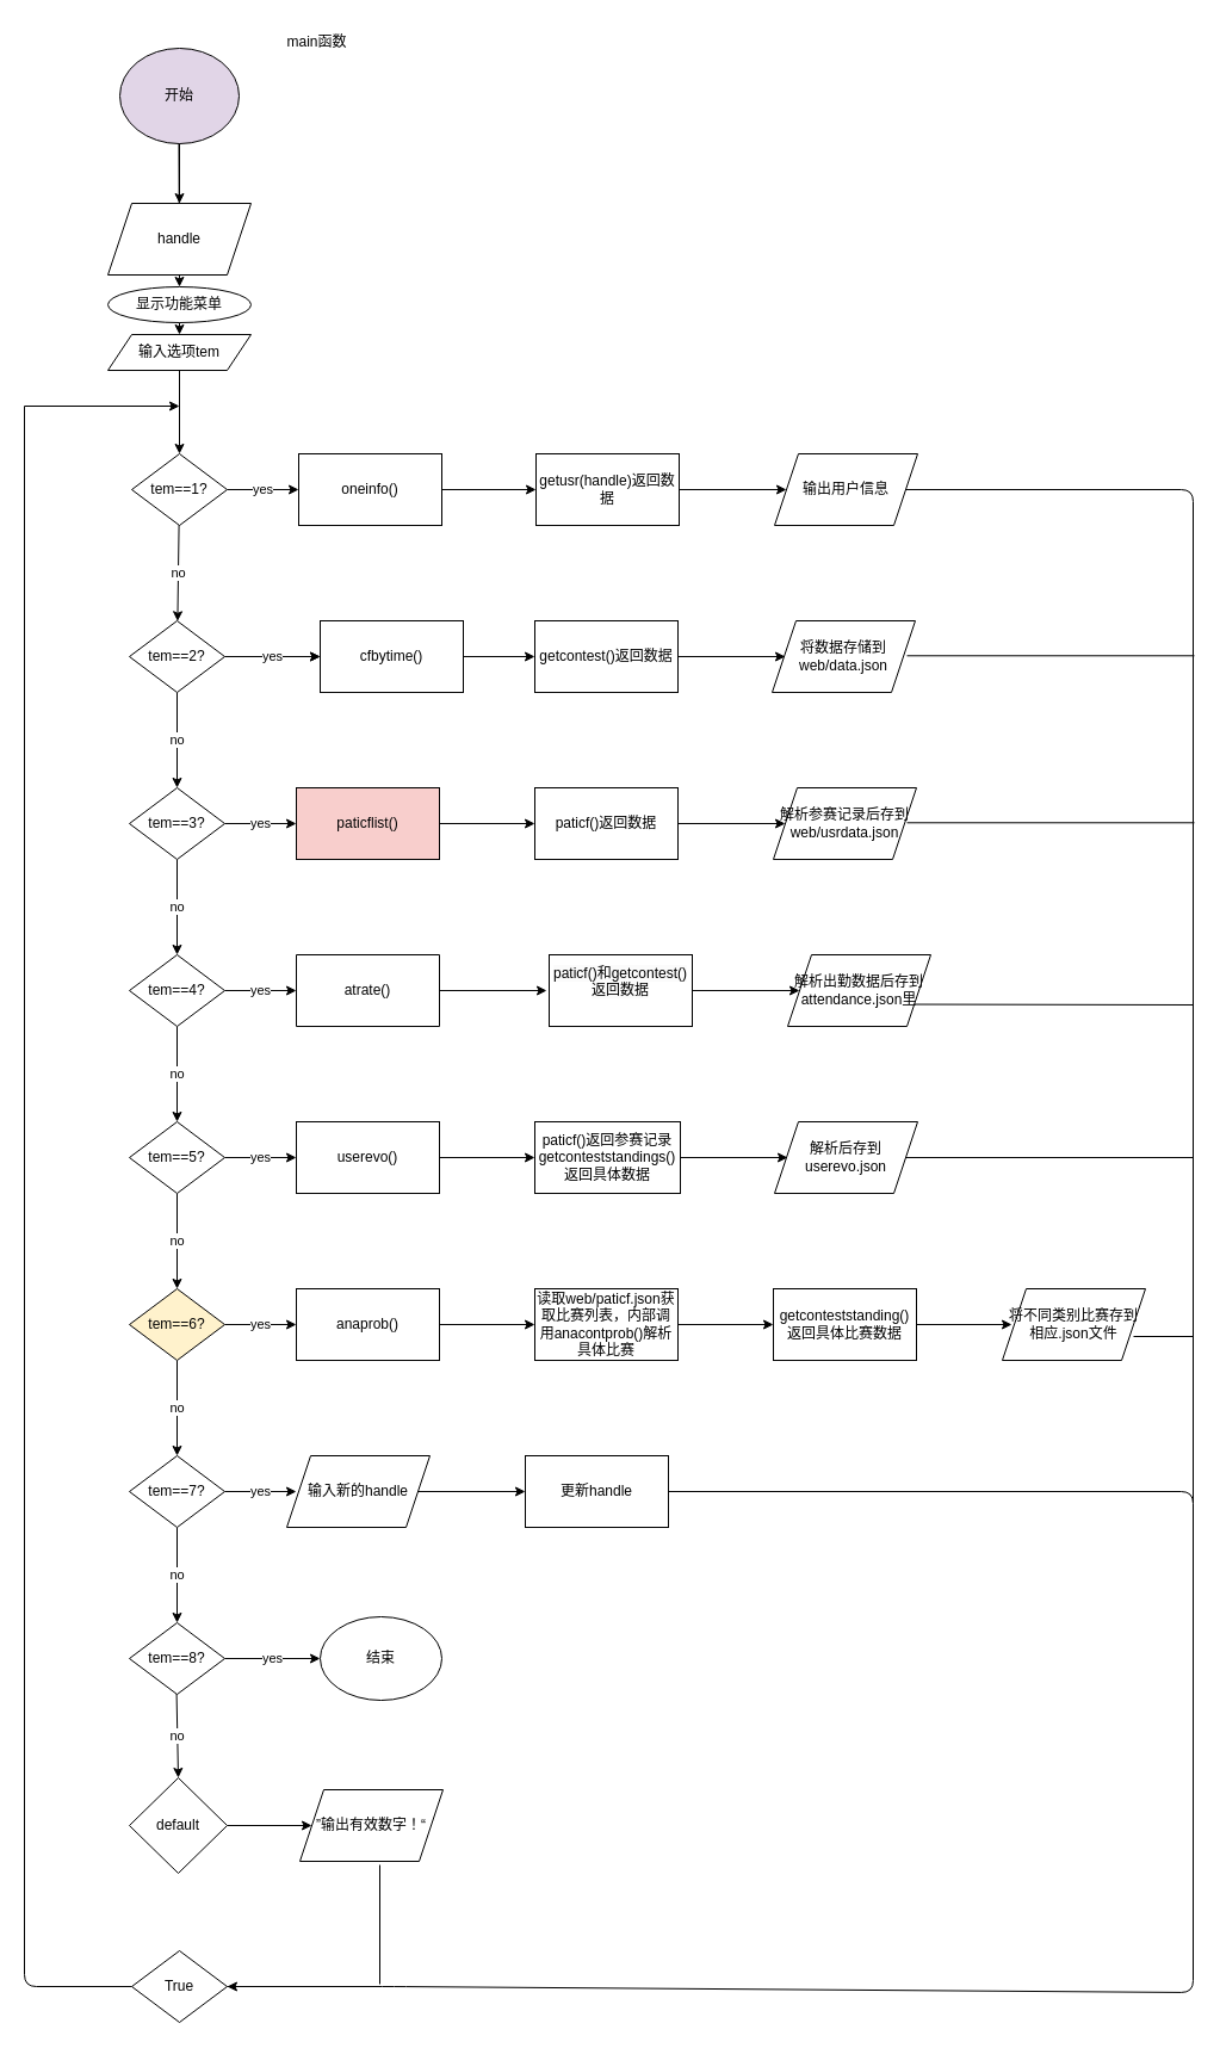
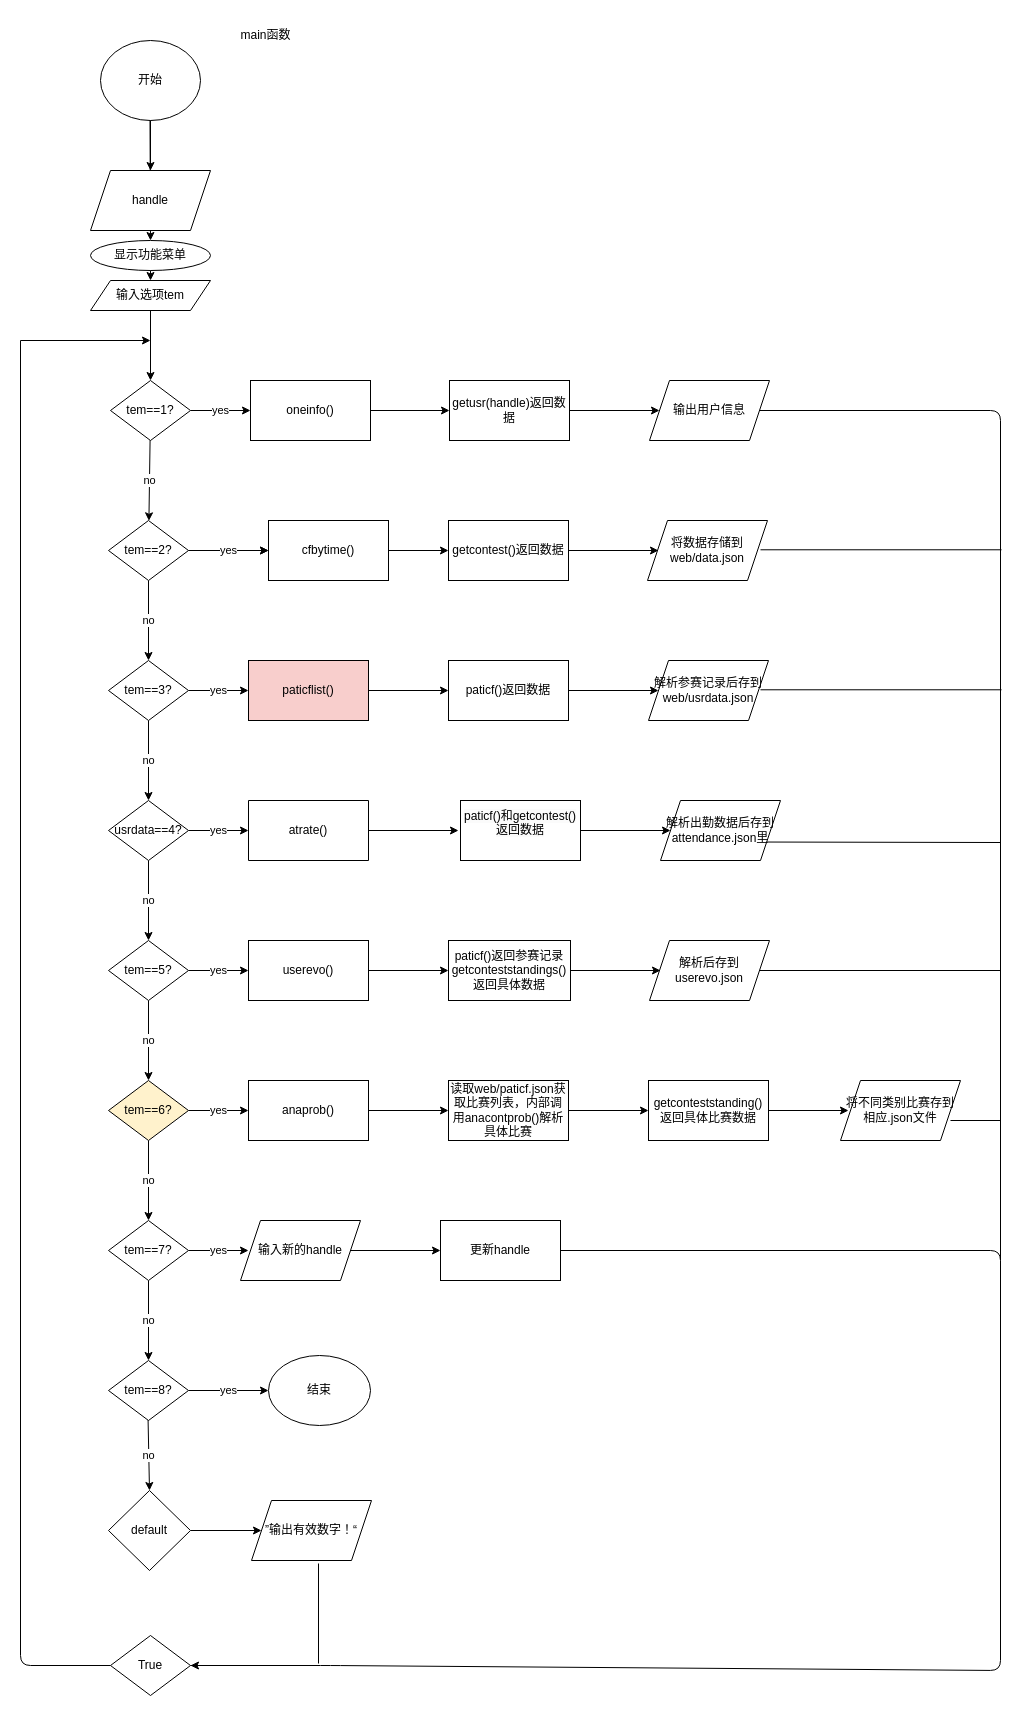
  <mxCell id="0" />
  <mxCell id="1" parent="0" />
- <mxCell id="2" value="开始" style="ellipse;whiteSpace=wrap;html=1;fillColor=#e1d5e7;" parent="1" vertex="1"><mxGeometry x="100" y="40" width="100" height="80" as="geometry" /></mxCell>
+ <mxCell id="2" value="开始" style="ellipse;whiteSpace=wrap;html=1;" parent="1" vertex="1"><mxGeometry x="100" y="40" width="100" height="80" as="geometry" /></mxCell>
  <mxCell id="3" value="" style="edgeStyle=none;orthogonalLoop=1;jettySize=auto;html=1;exitX=0.5;exitY=1;exitDx=0;exitDy=0;" parent="1" source="2" edge="1"><mxGeometry width="80" relative="1" as="geometry"><mxPoint x="170" y="130" as="sourcePoint" /><mxPoint x="150" y="170" as="targetPoint" /><Array as="points" /></mxGeometry></mxCell>
  <mxCell id="4" value="" style="edgeStyle=none;html=1;" parent="1" target="36" edge="1"><mxGeometry relative="1" as="geometry"><mxPoint x="149.5" y="120" as="sourcePoint" /><mxPoint x="150" y="240" as="targetPoint" /></mxGeometry></mxCell>
  <mxCell id="5" value="handle" style="shape=parallelogram;perimeter=parallelogramPerimeter;whiteSpace=wrap;html=1;fixedSize=1;" parent="1" vertex="1"><mxGeometry x="90" y="170" width="120" height="60" as="geometry" /></mxCell>
  <mxCell id="6" value="" style="edgeStyle=none;html=1;" parent="1" source="7" target="10" edge="1"><mxGeometry relative="1" as="geometry" /></mxCell>
  <mxCell id="7" value="输入选项tem" style="shape=parallelogram;perimeter=parallelogramPerimeter;whiteSpace=wrap;html=1;fixedSize=1;" parent="1" vertex="1"><mxGeometry x="90" y="280" width="120" height="30" as="geometry" /></mxCell>
  <mxCell id="8" value="no" style="edgeStyle=none;html=1;" parent="1" source="10" target="14" edge="1"><mxGeometry relative="1" as="geometry" /></mxCell>
  <mxCell id="9" value="yes" style="edgeStyle=none;html=1;" parent="1" source="10" target="40" edge="1"><mxGeometry relative="1" as="geometry" /></mxCell>
  <mxCell id="10" value="tem==1?" style="rhombus;whiteSpace=wrap;html=1;" parent="1" vertex="1"><mxGeometry x="110" y="380" width="80" height="60" as="geometry" /></mxCell>
  <mxCell id="11" value="no" style="edgeStyle=none;html=1;" parent="1" source="14" target="17" edge="1"><mxGeometry relative="1" as="geometry" /></mxCell>
  <mxCell id="12" value="" style="edgeStyle=none;html=1;" parent="1" source="14" target="45" edge="1"><mxGeometry relative="1" as="geometry" /></mxCell>
  <mxCell id="13" value="yes" style="edgeStyle=none;html=1;" parent="1" source="14" target="45" edge="1"><mxGeometry relative="1" as="geometry" /></mxCell>
  <mxCell id="14" value="tem==2?" style="rhombus;whiteSpace=wrap;html=1;" parent="1" vertex="1"><mxGeometry x="108" y="520" width="80" height="60" as="geometry" /></mxCell>
  <mxCell id="15" value="no" style="edgeStyle=none;html=1;" parent="1" source="17" target="20" edge="1"><mxGeometry relative="1" as="geometry" /></mxCell>
  <mxCell id="16" value="yes" style="edgeStyle=none;html=1;" parent="1" source="17" target="50" edge="1"><mxGeometry relative="1" as="geometry" /></mxCell>
  <mxCell id="17" value="&lt;span style=&quot;color: rgb(0, 0, 0);&quot;&gt;tem==3?&lt;/span&gt;" style="rhombus;whiteSpace=wrap;html=1;" parent="1" vertex="1"><mxGeometry x="108" y="660" width="80" height="60" as="geometry" /></mxCell>
  <mxCell id="18" value="no" style="edgeStyle=none;html=1;" parent="1" source="20" target="23" edge="1"><mxGeometry relative="1" as="geometry" /></mxCell>
  <mxCell id="19" value="yes" style="edgeStyle=none;html=1;" parent="1" source="20" target="55" edge="1"><mxGeometry relative="1" as="geometry" /></mxCell>
- <mxCell id="20" value="&lt;span style=&quot;color: rgb(0, 0, 0);&quot;&gt;tem==4?&lt;/span&gt;" style="rhombus;whiteSpace=wrap;html=1;" parent="1" vertex="1"><mxGeometry x="108" y="800" width="80" height="60" as="geometry" /></mxCell>
+ <mxCell id="20" value="&lt;span style=&quot;color: rgb(0, 0, 0);&quot;&gt;usrdata==4?&lt;/span&gt;" style="rhombus;whiteSpace=wrap;html=1;" parent="1" vertex="1"><mxGeometry x="108" y="800" width="80" height="60" as="geometry" /></mxCell>
  <mxCell id="21" value="no" style="edgeStyle=none;html=1;" parent="1" source="23" target="26" edge="1"><mxGeometry relative="1" as="geometry" /></mxCell>
  <mxCell id="22" value="yes" style="edgeStyle=none;html=1;" parent="1" source="23" target="60" edge="1"><mxGeometry relative="1" as="geometry" /></mxCell>
  <mxCell id="23" value="&lt;span style=&quot;color: rgb(0, 0, 0);&quot;&gt;tem==5?&lt;/span&gt;" style="rhombus;whiteSpace=wrap;html=1;" parent="1" vertex="1"><mxGeometry x="108" y="940" width="80" height="60" as="geometry" /></mxCell>
  <mxCell id="24" value="no" style="edgeStyle=none;html=1;" parent="1" source="26" target="29" edge="1"><mxGeometry relative="1" as="geometry" /></mxCell>
  <mxCell id="25" value="yes" style="edgeStyle=none;html=1;" parent="1" source="26" target="64" edge="1"><mxGeometry relative="1" as="geometry" /></mxCell>
  <mxCell id="26" value="&lt;span style=&quot;color: rgb(0, 0, 0);&quot;&gt;tem==6?&lt;/span&gt;" style="rhombus;whiteSpace=wrap;html=1;fillColor=#fff2cc;" parent="1" vertex="1"><mxGeometry x="108" y="1080" width="80" height="60" as="geometry" /></mxCell>
  <mxCell id="27" value="no" style="edgeStyle=none;html=1;" parent="1" source="29" target="32" edge="1"><mxGeometry relative="1" as="geometry" /></mxCell>
  <mxCell id="28" value="yes" style="edgeStyle=none;html=1;" parent="1" source="29" edge="1"><mxGeometry relative="1" as="geometry"><mxPoint x="248" y="1250" as="targetPoint" /></mxGeometry></mxCell>
  <mxCell id="29" value="&lt;span style=&quot;color: rgb(0, 0, 0);&quot;&gt;tem==7?&lt;/span&gt;" style="rhombus;whiteSpace=wrap;html=1;" parent="1" vertex="1"><mxGeometry x="108" y="1220" width="80" height="60" as="geometry" /></mxCell>
  <mxCell id="30" value="no" style="edgeStyle=none;html=1;" parent="1" edge="1"><mxGeometry relative="1" as="geometry"><mxPoint x="147.591" y="1419.557" as="sourcePoint" /><mxPoint x="149" y="1490" as="targetPoint" /></mxGeometry></mxCell>
  <mxCell id="31" value="yes" style="edgeStyle=none;html=1;" parent="1" source="32" target="38" edge="1"><mxGeometry relative="1" as="geometry" /></mxCell>
  <mxCell id="32" value="&lt;span style=&quot;color: rgb(0, 0, 0);&quot;&gt;tem==8?&lt;/span&gt;" style="rhombus;whiteSpace=wrap;html=1;" parent="1" vertex="1"><mxGeometry x="108" y="1360" width="80" height="60" as="geometry" /></mxCell>
  <mxCell id="33" value="&lt;span style=&quot;color: rgb(0, 0, 0);&quot;&gt;True&lt;/span&gt;" style="rhombus;whiteSpace=wrap;html=1;" parent="1" vertex="1"><mxGeometry x="110" y="1635" width="80" height="60" as="geometry" /></mxCell>
  <mxCell id="34" value="" style="endArrow=none;html=1;entryX=0;entryY=0.5;entryDx=0;entryDy=0;" parent="1" target="33" edge="1"><mxGeometry width="50" height="50" relative="1" as="geometry"><mxPoint x="20" y="340" as="sourcePoint" /><mxPoint x="30" y="1390" as="targetPoint" /><Array as="points"><mxPoint x="20" y="1665" /></Array></mxGeometry></mxCell>
  <mxCell id="35" value="" style="endArrow=classic;html=1;" parent="1" edge="1"><mxGeometry width="50" height="50" relative="1" as="geometry"><mxPoint x="20" y="340" as="sourcePoint" /><mxPoint x="150" y="340" as="targetPoint" /></mxGeometry></mxCell>
  <mxCell id="36" value="显示功能菜单" style="ellipse;whiteSpace=wrap;html=1;" parent="1" vertex="1"><mxGeometry x="90" y="240" width="120" height="30" as="geometry" /></mxCell>
  <mxCell id="37" value="" style="endArrow=classic;html=1;exitX=0.5;exitY=1;exitDx=0;exitDy=0;entryX=0.5;entryY=0;entryDx=0;entryDy=0;" parent="1" source="36" target="7" edge="1"><mxGeometry width="50" height="50" relative="1" as="geometry"><mxPoint x="390" y="320" as="sourcePoint" /><mxPoint x="440" y="270" as="targetPoint" /></mxGeometry></mxCell>
  <mxCell id="38" value="结束" style="ellipse;whiteSpace=wrap;html=1;" parent="1" vertex="1"><mxGeometry x="268" y="1355" width="102" height="70" as="geometry" /></mxCell>
  <mxCell id="39" value="" style="edgeStyle=none;html=1;" parent="1" source="40" target="42" edge="1"><mxGeometry relative="1" as="geometry" /></mxCell>
  <mxCell id="40" value="oneinfo()" style="whiteSpace=wrap;html=1;" parent="1" vertex="1"><mxGeometry x="250" y="380" width="120" height="60" as="geometry" /></mxCell>
  <mxCell id="41" value="" style="edgeStyle=none;html=1;" parent="1" source="42" target="43" edge="1"><mxGeometry relative="1" as="geometry" /></mxCell>
  <mxCell id="42" value="getusr(handle)返回数据" style="whiteSpace=wrap;html=1;" parent="1" vertex="1"><mxGeometry x="449" y="380" width="120" height="60" as="geometry" /></mxCell>
  <mxCell id="43" value="输出用户信息" style="shape=parallelogram;perimeter=parallelogramPerimeter;whiteSpace=wrap;html=1;fixedSize=1;" parent="1" vertex="1"><mxGeometry x="649" y="380" width="120" height="60" as="geometry" /></mxCell>
  <mxCell id="44" value="" style="edgeStyle=none;html=1;" parent="1" source="45" target="47" edge="1"><mxGeometry relative="1" as="geometry" /></mxCell>
  <mxCell id="45" value="cfbytime()" style="whiteSpace=wrap;html=1;" parent="1" vertex="1"><mxGeometry x="268" y="520" width="120" height="60" as="geometry" /></mxCell>
  <mxCell id="46" value="" style="edgeStyle=none;html=1;" parent="1" source="47" edge="1"><mxGeometry relative="1" as="geometry"><mxPoint x="658" y="550" as="targetPoint" /></mxGeometry></mxCell>
  <mxCell id="47" value="getcontest()返回数据" style="whiteSpace=wrap;html=1;" parent="1" vertex="1"><mxGeometry x="448" y="520" width="120" height="60" as="geometry" /></mxCell>
  <mxCell id="48" value="将数据存储到web/data.json" style="shape=parallelogram;perimeter=parallelogramPerimeter;whiteSpace=wrap;html=1;fixedSize=1;" parent="1" vertex="1"><mxGeometry x="647" y="520" width="120" height="60" as="geometry" /></mxCell>
  <mxCell id="49" value="" style="edgeStyle=none;html=1;" parent="1" source="50" target="52" edge="1"><mxGeometry relative="1" as="geometry" /></mxCell>
  <mxCell id="50" value="paticflist()" style="whiteSpace=wrap;html=1;fillColor=#f8cecc;" parent="1" vertex="1"><mxGeometry x="248" y="660" width="120" height="60" as="geometry" /></mxCell>
  <mxCell id="51" value="" style="edgeStyle=none;html=1;" parent="1" source="52" target="53" edge="1"><mxGeometry relative="1" as="geometry" /></mxCell>
  <mxCell id="52" value="paticf()返回数据" style="whiteSpace=wrap;html=1;" parent="1" vertex="1"><mxGeometry x="448" y="660" width="120" height="60" as="geometry" /></mxCell>
  <mxCell id="53" value="解析参赛记录后存到web/usrdata.json" style="shape=parallelogram;perimeter=parallelogramPerimeter;whiteSpace=wrap;html=1;fixedSize=1;" parent="1" vertex="1"><mxGeometry x="648" y="660" width="120" height="60" as="geometry" /></mxCell>
  <mxCell id="54" value="" style="edgeStyle=none;html=1;" parent="1" source="55" edge="1"><mxGeometry relative="1" as="geometry"><mxPoint x="458" y="830" as="targetPoint" /></mxGeometry></mxCell>
  <mxCell id="55" value="atrate()" style="shape=parallelogram;perimeter=parallelogramPerimeter;whiteSpace=wrap;html=1;fixedSize=1;size=-8;" parent="1" vertex="1"><mxGeometry x="248" y="800" width="120" height="60" as="geometry" /></mxCell>
  <mxCell id="56" value="" style="edgeStyle=none;html=1;" parent="1" source="57" target="58" edge="1"><mxGeometry relative="1" as="geometry" /></mxCell>
  <mxCell id="57" value="&#10;&lt;span style=&quot;color: rgb(0, 0, 0); font-family: Helvetica; font-size: 12px; font-style: normal; font-variant-ligatures: normal; font-variant-caps: normal; font-weight: 400; letter-spacing: normal; orphans: 2; text-align: center; text-indent: 0px; text-transform: none; widows: 2; word-spacing: 0px; -webkit-text-stroke-width: 0px; white-space: normal; background-color: rgb(251, 251, 251); text-decoration-thickness: initial; text-decoration-style: initial; text-decoration-color: initial; display: inline !important; float: none;&quot;&gt;paticf()和getcontest()返回数据&lt;/span&gt;&#10;&#10;" style="rounded=0;whiteSpace=wrap;html=1;" parent="1" vertex="1"><mxGeometry x="460" y="800" width="120" height="60" as="geometry" /></mxCell>
  <mxCell id="58" value="解析出勤数据后存到attendance.json里" style="shape=parallelogram;perimeter=parallelogramPerimeter;whiteSpace=wrap;html=1;fixedSize=1;rounded=0;" parent="1" vertex="1"><mxGeometry x="660" y="800" width="120" height="60" as="geometry" /></mxCell>
  <mxCell id="59" value="" style="edgeStyle=none;html=1;" parent="1" source="60" target="62" edge="1"><mxGeometry relative="1" as="geometry" /></mxCell>
  <mxCell id="60" value="userevo()" style="whiteSpace=wrap;html=1;" parent="1" vertex="1"><mxGeometry x="248" y="940" width="120" height="60" as="geometry" /></mxCell>
  <mxCell id="61" value="" style="edgeStyle=none;html=1;" parent="1" source="62" edge="1"><mxGeometry relative="1" as="geometry"><mxPoint x="660" y="970" as="targetPoint" /></mxGeometry></mxCell>
  <mxCell id="62" value="paticf()返回参赛记录&lt;br&gt;&lt;div&gt;&lt;span style=&quot;font-size: 12px;&quot;&gt;getconteststandings()&lt;/span&gt;&lt;/div&gt;&lt;div&gt;&lt;span style=&quot;font-size: 12px;&quot;&gt;返回具体数据&lt;/span&gt;&lt;/div&gt;" style="whiteSpace=wrap;html=1;" parent="1" vertex="1"><mxGeometry x="448" y="940" width="122" height="60" as="geometry" /></mxCell>
  <mxCell id="63" value="" style="edgeStyle=none;html=1;" parent="1" source="64" target="66" edge="1"><mxGeometry relative="1" as="geometry" /></mxCell>
  <mxCell id="64" value="anaprob()" style="whiteSpace=wrap;html=1;" parent="1" vertex="1"><mxGeometry x="248" y="1080" width="120" height="60" as="geometry" /></mxCell>
  <mxCell id="65" value="" style="edgeStyle=none;html=1;" parent="1" source="66" target="68" edge="1"><mxGeometry relative="1" as="geometry" /></mxCell>
  <mxCell id="66" value="读取web/paticf.json获取比赛列表，内部调用anacontprob()解析具体比赛" style="whiteSpace=wrap;html=1;" parent="1" vertex="1"><mxGeometry x="448" y="1080" width="120" height="60" as="geometry" /></mxCell>
  <mxCell id="67" value="" style="edgeStyle=none;html=1;" parent="1" source="68" edge="1"><mxGeometry relative="1" as="geometry"><mxPoint x="848" y="1110" as="targetPoint" /></mxGeometry></mxCell>
  <mxCell id="68" value="getconteststanding()返回具体比赛数据" style="whiteSpace=wrap;html=1;" parent="1" vertex="1"><mxGeometry x="648" y="1080" width="120" height="60" as="geometry" /></mxCell>
  <mxCell id="69" value="解析后存到userevo.json" style="shape=parallelogram;perimeter=parallelogramPerimeter;whiteSpace=wrap;html=1;fixedSize=1;" parent="1" vertex="1"><mxGeometry x="649" y="940" width="120" height="60" as="geometry" /></mxCell>
  <mxCell id="70" value="" style="edgeStyle=none;html=1;" parent="1" source="71" target="72" edge="1"><mxGeometry relative="1" as="geometry" /></mxCell>
  <mxCell id="71" value="输入新的handle" style="shape=parallelogram;perimeter=parallelogramPerimeter;whiteSpace=wrap;html=1;fixedSize=1;" parent="1" vertex="1"><mxGeometry x="240" y="1220" width="120" height="60" as="geometry" /></mxCell>
  <mxCell id="72" value="更新handle" style="whiteSpace=wrap;html=1;" parent="1" vertex="1"><mxGeometry x="440" y="1220" width="120" height="60" as="geometry" /></mxCell>
  <mxCell id="73" value="&lt;span style=&quot;color: rgb(0, 0, 0);&quot;&gt;将不同类别比赛存到相应.json文件&lt;/span&gt;" style="shape=parallelogram;perimeter=parallelogramPerimeter;whiteSpace=wrap;html=1;fixedSize=1;" parent="1" vertex="1"><mxGeometry x="840" y="1080" width="120" height="60" as="geometry" /></mxCell>
  <mxCell id="74" value="main函数" style="text;html=1;align=center;verticalAlign=middle;resizable=0;points=[];autosize=1;strokeColor=none;fillColor=none;" parent="1" vertex="1"><mxGeometry x="230" width="70" height="30" as="geometry" y="20" /></mxCell>
  <mxCell id="75" value="" style="edgeStyle=none;html=1;" parent="1" source="76" target="77" edge="1"><mxGeometry relative="1" as="geometry" /></mxCell>
  <mxCell id="76" value="default" style="rhombus;whiteSpace=wrap;html=1;" parent="1" vertex="1"><mxGeometry x="108" y="1490" width="82" height="80" as="geometry" /></mxCell>
  <mxCell id="77" value="”输出有效数字！“" style="shape=parallelogram;perimeter=parallelogramPerimeter;whiteSpace=wrap;html=1;fixedSize=1;" parent="1" vertex="1"><mxGeometry x="251" y="1500" width="120" height="60" as="geometry" /></mxCell>
  <mxCell id="78" value="" style="endArrow=none;html=1;exitX=1;exitY=0.5;exitDx=0;exitDy=0;entryX=1;entryY=0.5;entryDx=0;entryDy=0;" parent="1" source="72" target="33" edge="1"><mxGeometry width="50" height="50" relative="1" as="geometry"><mxPoint x="660" y="1300" as="sourcePoint" /><mxPoint x="1000" y="1640" as="targetPoint" /><Array as="points"><mxPoint x="1000" y="1250" /><mxPoint x="1000" y="1670" /><mxPoint x="330" y="1665" /></Array></mxGeometry></mxCell>
  <mxCell id="79" value="" style="endArrow=none;html=1;" parent="1" edge="1"><mxGeometry width="50" height="50" relative="1" as="geometry"><mxPoint x="318" y="1663" as="sourcePoint" /><mxPoint x="318" y="1563" as="targetPoint" /></mxGeometry></mxCell>
  <mxCell id="80" value="" style="endArrow=none;html=1;entryX=1;entryY=0.5;entryDx=0;entryDy=0;" parent="1" target="43" edge="1"><mxGeometry width="50" height="50" relative="1" as="geometry"><mxPoint x="1000" y="1260" as="sourcePoint" /><mxPoint x="1210" y="910" as="targetPoint" /><Array as="points"><mxPoint x="1000" y="410" /></Array></mxGeometry></mxCell>
  <mxCell id="81" value="" style="endArrow=classic;html=1;entryX=1;entryY=0.5;entryDx=0;entryDy=0;" parent="1" target="33" edge="1"><mxGeometry width="50" height="50" relative="1" as="geometry"><mxPoint x="250" y="1665" as="sourcePoint" /><mxPoint x="260" y="1620" as="targetPoint" /></mxGeometry></mxCell>
  <mxCell id="82" value="" style="endArrow=none;html=1;" parent="1" edge="1"><mxGeometry width="50" height="50" relative="1" as="geometry"><mxPoint x="950" y="1120" as="sourcePoint" /><mxPoint x="1000" y="1120" as="targetPoint" /></mxGeometry></mxCell>
  <mxCell id="83" value="" style="endArrow=none;html=1;entryX=1;entryY=0.5;entryDx=0;entryDy=0;" parent="1" target="69" edge="1"><mxGeometry width="50" height="50" relative="1" as="geometry"><mxPoint x="1000" y="970" as="sourcePoint" /><mxPoint x="1030" y="810" as="targetPoint" /></mxGeometry></mxCell>
  <mxCell id="84" value="" style="endArrow=none;html=1;exitX=1;exitY=0.75;exitDx=0;exitDy=0;" parent="1" source="58" edge="1"><mxGeometry width="50" height="50" relative="1" as="geometry"><mxPoint x="980" y="860" as="sourcePoint" /><mxPoint x="1000" y="842" as="targetPoint" /></mxGeometry></mxCell>
  <mxCell id="85" value="" style="endArrow=none;html=1;entryX=1;entryY=0.5;entryDx=0;entryDy=0;" parent="1" edge="1"><mxGeometry width="50" height="50" relative="1" as="geometry"><mxPoint x="1001" y="689.29" as="sourcePoint" /><mxPoint x="760" y="689.29" as="targetPoint" /></mxGeometry></mxCell>
  <mxCell id="86" value="" style="endArrow=none;html=1;entryX=1;entryY=0.5;entryDx=0;entryDy=0;" parent="1" edge="1"><mxGeometry width="50" height="50" relative="1" as="geometry"><mxPoint x="1001" y="549.29" as="sourcePoint" /><mxPoint x="760" y="549.29" as="targetPoint" /></mxGeometry></mxCell>
